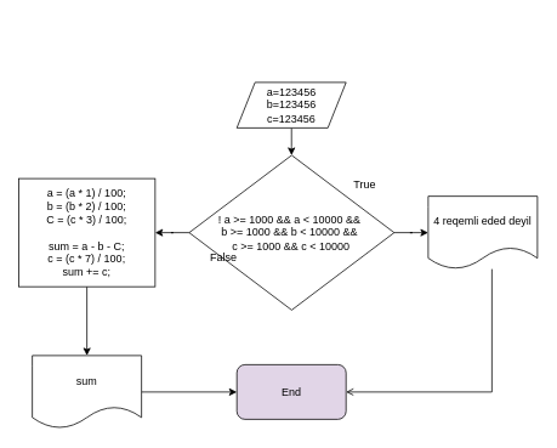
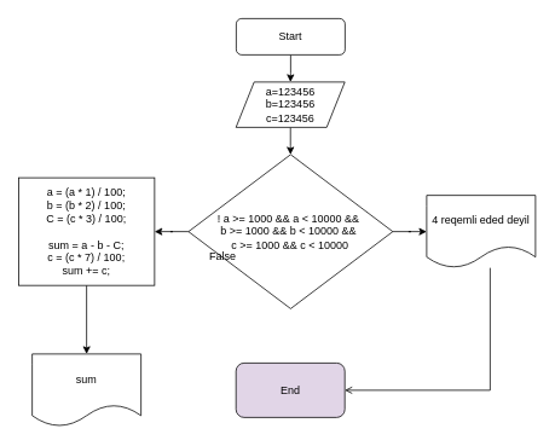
  <mxCell id="0" />
  <mxCell id="1" parent="0" />
+ <mxCell id="2" style="edgeStyle=orthogonalEdgeStyle;rounded=0;orthogonalLoop=1;jettySize=auto;html=1;" parent="1" source="3" target="5" edge="1"><mxGeometry relative="1" as="geometry" /></mxCell>
+ <mxCell id="3" value="Start" style="rounded=1;whiteSpace=wrap;html=1;" parent="1" vertex="1"><mxGeometry x="260" y="20" width="120" height="40" as="geometry" /></mxCell>
  <mxCell id="4" style="edgeStyle=orthogonalEdgeStyle;rounded=0;orthogonalLoop=1;jettySize=auto;html=1;" parent="1" source="5" edge="1"><mxGeometry relative="1" as="geometry"><mxPoint x="319.8" y="170.025" as="targetPoint" /></mxGeometry></mxCell>
  <mxCell id="5" value="a=123456&lt;br&gt;b=123456&lt;br&gt;c=123456" style="shape=parallelogram;perimeter=parallelogramPerimeter;whiteSpace=wrap;html=1;fixedSize=1;" parent="1" vertex="1"><mxGeometry x="259.75" y="90" width="120" height="50" as="geometry" /></mxCell>
  <mxCell id="6" style="edgeStyle=orthogonalEdgeStyle;rounded=0;orthogonalLoop=1;jettySize=auto;html=1;" parent="1" source="8" target="12" edge="1"><mxGeometry relative="1" as="geometry" /></mxCell>
  <mxCell id="7" style="edgeStyle=orthogonalEdgeStyle;rounded=0;orthogonalLoop=1;jettySize=auto;html=1;" parent="1" source="8" target="10" edge="1"><mxGeometry relative="1" as="geometry" /></mxCell>
  <mxCell id="8" value="&lt;div&gt;! a &amp;gt;= 1000 &amp;amp;&amp;amp; a &amp;lt; 10000 &amp;amp;&amp;amp;&amp;nbsp;&lt;/div&gt;&lt;div&gt;b &amp;gt;= 1000 &amp;amp;&amp;amp; b &amp;lt; 10000 &amp;amp;&amp;amp;&amp;nbsp;&lt;/div&gt;&lt;div&gt;c &amp;gt;= 1000 &amp;amp;&amp;amp; c &amp;lt; 10000&lt;/div&gt;" style="rhombus;whiteSpace=wrap;html=1;" parent="1" vertex="1"><mxGeometry x="207.38" y="170" width="225.25" height="170" as="geometry" /></mxCell>
  <mxCell id="9" style="edgeStyle=orthogonalEdgeStyle;rounded=0;orthogonalLoop=1;jettySize=auto;html=1;entryX=0.5;entryY=0;entryDx=0;entryDy=0;" parent="1" source="10" target="17" edge="1"><mxGeometry relative="1" as="geometry" /></mxCell>
  <mxCell id="10" value="&lt;div&gt;&lt;div&gt;a = (a * 1) / 100;&lt;/div&gt;&lt;div&gt;b = (b * 2) / 100;&lt;/div&gt;&lt;div&gt;C&lt;span&gt;&amp;nbsp;= (c * 3) / 100;&lt;/span&gt;&lt;/div&gt;&lt;/div&gt;&lt;div&gt;&lt;br&gt;&lt;/div&gt;&lt;div&gt;&lt;div&gt;sum = a - b - C;&lt;/div&gt;&lt;div&gt;c = (c * 7) / 100;&lt;/div&gt;&lt;div&gt;sum += c;&lt;/div&gt;&lt;/div&gt;" style="rounded=0;whiteSpace=wrap;html=1;" parent="1" vertex="1"><mxGeometry x="20" y="195.63" width="150" height="118.75" as="geometry" /></mxCell>
  <mxCell id="11" style="edgeStyle=orthogonalEdgeStyle;rounded=0;orthogonalLoop=1;jettySize=auto;html=1;entryX=1;entryY=0.5;entryDx=0;entryDy=0;endArrow=open;" parent="1" source="12" target="13" edge="1"><mxGeometry relative="1" as="geometry"><Array as="points"><mxPoint x="540" y="430" /></Array></mxGeometry></mxCell>
  <mxCell id="12" value="4 reqemli eded deyil" style="shape=document;whiteSpace=wrap;html=1;boundedLbl=1;" parent="1" vertex="1"><mxGeometry x="470" y="215" width="120" height="80" as="geometry" /></mxCell>
  <mxCell id="13" value="End" style="rounded=1;whiteSpace=wrap;html=1;fillColor=#e1d5e7;" parent="1" vertex="1"><mxGeometry x="259.75" y="400" width="120" height="60" as="geometry" /></mxCell>
- <mxCell id="14" value="True" style="text;html=1;align=center;verticalAlign=middle;resizable=0;points=[];autosize=1;strokeColor=none;fillColor=none;" parent="1" vertex="1"><mxGeometry x="380" y="192.5" width="40" height="20" as="geometry" /></mxCell>
  <mxCell id="15" value="False" style="text;html=1;align=center;verticalAlign=middle;resizable=0;points=[];autosize=1;strokeColor=none;fillColor=none;" parent="1" vertex="1"><mxGeometry x="220" y="272.5" width="50" height="20" as="geometry" /></mxCell>
- <mxCell id="16" style="edgeStyle=orthogonalEdgeStyle;rounded=0;orthogonalLoop=1;jettySize=auto;html=1;entryX=0;entryY=0.5;entryDx=0;entryDy=0;" parent="1" source="17" target="13" edge="1"><mxGeometry relative="1" as="geometry" /></mxCell>
  <mxCell id="17" value="sum" style="shape=document;whiteSpace=wrap;html=1;boundedLbl=1;" parent="1" vertex="1"><mxGeometry x="35" y="390" width="120" height="80" as="geometry" /></mxCell>
